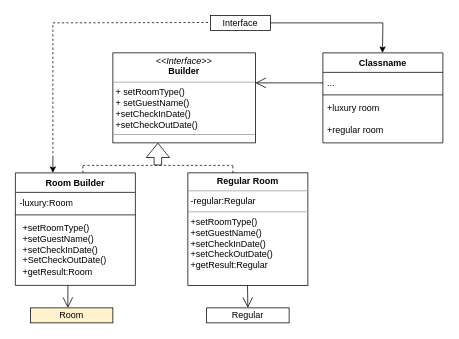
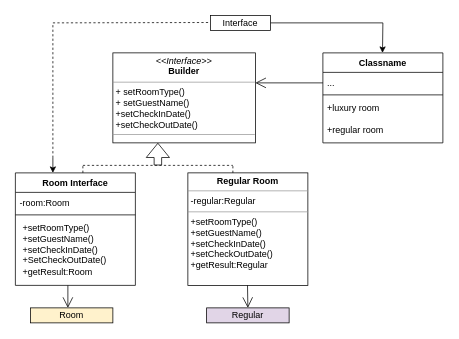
  <mxCell id="0" />
  <mxCell id="1" parent="0" />
  <mxCell id="2" value="Classname" style="swimlane;fontStyle=1;align=center;verticalAlign=top;childLayout=stackLayout;horizontal=1;startSize=26;horizontalStack=0;resizeParent=1;resizeParentMax=0;resizeLast=0;collapsible=1;marginBottom=0;whiteSpace=wrap;html=1;" vertex="1" parent="1"><mxGeometry x="430" y="70" width="160" height="120" as="geometry" /></mxCell>
  <mxCell id="3" value="..." style="text;strokeColor=none;fillColor=none;align=left;verticalAlign=top;spacingLeft=4;spacingRight=4;overflow=hidden;rotatable=0;points=[[0,0.5],[1,0.5]];portConstraint=eastwest;whiteSpace=wrap;html=1;" vertex="1" parent="2"><mxGeometry y="26" width="160" height="26" as="geometry" /></mxCell>
  <mxCell id="4" value="" style="line;strokeWidth=1;fillColor=none;align=left;verticalAlign=middle;spacingTop=-1;spacingLeft=3;spacingRight=3;rotatable=0;labelPosition=right;points=[];portConstraint=eastwest;strokeColor=inherit;" vertex="1" parent="2"><mxGeometry y="52" width="160" height="8" as="geometry" /></mxCell>
  <mxCell id="5" value="+luxury room&lt;br&gt;&lt;br&gt;+regular room" style="text;strokeColor=none;fillColor=none;align=left;verticalAlign=top;spacingLeft=4;spacingRight=4;overflow=hidden;rotatable=0;points=[[0,0.5],[1,0.5]];portConstraint=eastwest;whiteSpace=wrap;html=1;" vertex="1" parent="2"><mxGeometry y="60" width="160" height="60" as="geometry" /></mxCell>
  <mxCell id="6" value="" style="endArrow=classic;html=1;rounded=0;" edge="1" parent="1"><mxGeometry width="50" height="50" relative="1" as="geometry"><mxPoint x="510" y="30" as="sourcePoint" /><mxPoint x="509.5" y="70" as="targetPoint" /></mxGeometry></mxCell>
  <mxCell id="7" value="" style="endArrow=none;html=1;rounded=0;" edge="1" parent="1" target="8"><mxGeometry width="50" height="50" relative="1" as="geometry"><mxPoint x="510" y="30" as="sourcePoint" /><mxPoint x="510" y="30" as="targetPoint" /></mxGeometry></mxCell>
  <mxCell id="8" value="Interface" style="rounded=0;whiteSpace=wrap;html=1;" vertex="1" parent="1"><mxGeometry x="280" y="20" width="80" height="20" as="geometry" /></mxCell>
  <mxCell id="9" value="" style="endArrow=none;dashed=1;html=1;rounded=0;" edge="1" parent="1"><mxGeometry width="50" height="50" relative="1" as="geometry"><mxPoint x="70" y="30" as="sourcePoint" /><mxPoint x="280" y="29.5" as="targetPoint" /></mxGeometry></mxCell>
  <mxCell id="10" value="&lt;p style=&quot;margin:0px;margin-top:4px;text-align:center;&quot;&gt;&lt;i&gt;&amp;lt;&amp;lt;Interface&amp;gt;&amp;gt;&lt;/i&gt;&lt;br&gt;&lt;b&gt;Builder&lt;/b&gt;&lt;/p&gt;&lt;hr size=&quot;1&quot;&gt;&lt;p style=&quot;margin:0px;margin-left:4px;&quot;&gt;+ setRoomType()&lt;/p&gt;&lt;p style=&quot;margin:0px;margin-left:4px;&quot;&gt;+ setGuestName()&amp;nbsp;&lt;/p&gt;&lt;p style=&quot;margin:0px;margin-left:4px;&quot;&gt;+setCheckInDate()&lt;/p&gt;&lt;p style=&quot;margin:0px;margin-left:4px;&quot;&gt;+setCheckOutDate()&lt;/p&gt;&lt;hr size=&quot;1&quot;&gt;&lt;p style=&quot;margin:0px;margin-left:4px;&quot;&gt;&lt;br&gt;&lt;/p&gt;" style="verticalAlign=top;align=left;overflow=fill;fontSize=12;fontFamily=Helvetica;html=1;whiteSpace=wrap;" vertex="1" parent="1"><mxGeometry x="150" y="70" width="190" height="120" as="geometry" /></mxCell>
  <mxCell id="11" value="" style="endArrow=open;endFill=1;endSize=12;html=1;rounded=0;" edge="1" parent="1"><mxGeometry width="160" relative="1" as="geometry"><mxPoint x="430" y="110" as="sourcePoint" /><mxPoint x="340" y="110" as="targetPoint" /></mxGeometry></mxCell>
- <mxCell id="12" value="Room Builder" style="swimlane;fontStyle=1;align=center;verticalAlign=top;childLayout=stackLayout;horizontal=1;startSize=26;horizontalStack=0;resizeParent=1;resizeParentMax=0;resizeLast=0;collapsible=1;marginBottom=0;whiteSpace=wrap;html=1;" vertex="1" parent="1"><mxGeometry x="20" y="230" width="160" height="150" as="geometry" /></mxCell>
- <mxCell id="13" value="-luxury:Room" style="text;strokeColor=none;fillColor=none;align=left;verticalAlign=top;spacingLeft=4;spacingRight=4;overflow=hidden;rotatable=0;points=[[0,0.5],[1,0.5]];portConstraint=eastwest;whiteSpace=wrap;html=1;" vertex="1" parent="12"><mxGeometry y="26" width="160" height="26" as="geometry" /></mxCell>
+ <mxCell id="12" value="Room Interface" style="swimlane;fontStyle=1;align=center;verticalAlign=top;childLayout=stackLayout;horizontal=1;startSize=26;horizontalStack=0;resizeParent=1;resizeParentMax=0;resizeLast=0;collapsible=1;marginBottom=0;whiteSpace=wrap;html=1;" vertex="1" parent="1"><mxGeometry x="20" y="230" width="160" height="150" as="geometry" /></mxCell>
+ <mxCell id="13" value="-room:Room" style="text;strokeColor=none;fillColor=none;align=left;verticalAlign=top;spacingLeft=4;spacingRight=4;overflow=hidden;rotatable=0;points=[[0,0.5],[1,0.5]];portConstraint=eastwest;whiteSpace=wrap;html=1;" vertex="1" parent="12"><mxGeometry y="26" width="160" height="26" as="geometry" /></mxCell>
  <mxCell id="14" value="" style="line;strokeWidth=1;fillColor=none;align=left;verticalAlign=middle;spacingTop=-1;spacingLeft=3;spacingRight=3;rotatable=0;labelPosition=right;points=[];portConstraint=eastwest;strokeColor=inherit;" vertex="1" parent="12"><mxGeometry y="52" width="160" height="8" as="geometry" /></mxCell>
  <mxCell id="15" value="&lt;p style=&quot;border-color: var(--border-color); margin: 0px 0px 0px 4px;&quot;&gt;+setRoomType()&lt;/p&gt;&lt;p style=&quot;border-color: var(--border-color); margin: 0px 0px 0px 4px;&quot;&gt;+setGuestName()&lt;/p&gt;&lt;p style=&quot;border-color: var(--border-color); margin: 0px 0px 0px 4px;&quot;&gt;+setCheckInDate()&lt;/p&gt;&lt;p style=&quot;border-color: var(--border-color); margin: 0px 0px 0px 4px;&quot;&gt;+SetCheckOutDate()&lt;/p&gt;&lt;p style=&quot;border-color: var(--border-color); margin: 0px 0px 0px 4px;&quot;&gt;+getResult:Room&lt;/p&gt;&lt;p style=&quot;border-color: var(--border-color); margin: 0px 0px 0px 4px;&quot;&gt;&lt;br&gt;&lt;/p&gt;" style="text;strokeColor=none;fillColor=none;align=left;verticalAlign=top;spacingLeft=4;spacingRight=4;overflow=hidden;rotatable=0;points=[[0,0.5],[1,0.5]];portConstraint=eastwest;whiteSpace=wrap;html=1;" vertex="1" parent="12"><mxGeometry y="60" width="160" height="90" as="geometry" /></mxCell>
  <mxCell id="16" value="" style="endArrow=open;endFill=1;endSize=12;html=1;rounded=0;" edge="1" parent="1"><mxGeometry width="160" relative="1" as="geometry"><mxPoint x="90" y="380" as="sourcePoint" /><mxPoint x="90" y="410" as="targetPoint" /></mxGeometry></mxCell>
  <mxCell id="17" value="Room" style="html=1;whiteSpace=wrap;fillColor=#fff2cc;" vertex="1" parent="1"><mxGeometry x="40" y="410" width="110" height="20" as="geometry" /></mxCell>
  <mxCell id="18" value="&lt;p style=&quot;margin:0px;margin-top:4px;text-align:center;&quot;&gt;&lt;b&gt;Regular Room&lt;/b&gt;&lt;/p&gt;&lt;hr size=&quot;1&quot;&gt;&lt;p style=&quot;margin:0px;margin-left:4px;&quot;&gt;-regular:Regular&lt;/p&gt;&lt;hr size=&quot;1&quot;&gt;&lt;p style=&quot;margin:0px;margin-left:4px;&quot;&gt;+setRoomType()&lt;/p&gt;&lt;p style=&quot;margin:0px;margin-left:4px;&quot;&gt;+setGuestName()&lt;/p&gt;&lt;p style=&quot;margin:0px;margin-left:4px;&quot;&gt;+setCheckInDate()&lt;/p&gt;&lt;p style=&quot;margin:0px;margin-left:4px;&quot;&gt;+setCheckOutDate()&lt;/p&gt;&lt;p style=&quot;margin:0px;margin-left:4px;&quot;&gt;+getResult:Regular&lt;/p&gt;" style="verticalAlign=top;align=left;overflow=fill;fontSize=12;fontFamily=Helvetica;html=1;whiteSpace=wrap;" vertex="1" parent="1"><mxGeometry x="250" y="230" width="160" height="150" as="geometry" /></mxCell>
  <mxCell id="19" value="" style="endArrow=open;endFill=1;endSize=12;html=1;rounded=0;" edge="1" parent="1"><mxGeometry width="160" relative="1" as="geometry"><mxPoint x="329.5" y="380" as="sourcePoint" /><mxPoint x="330" y="410" as="targetPoint" /></mxGeometry></mxCell>
- <mxCell id="20" value="Regular" style="html=1;whiteSpace=wrap;" vertex="1" parent="1"><mxGeometry x="275" y="410" width="110" height="20" as="geometry" /></mxCell>
+ <mxCell id="20" value="Regular" style="html=1;whiteSpace=wrap;fillColor=#e1d5e7;" vertex="1" parent="1"><mxGeometry x="275" y="410" width="110" height="20" as="geometry" /></mxCell>
  <mxCell id="21" value="" style="endArrow=none;dashed=1;html=1;rounded=0;" edge="1" parent="1"><mxGeometry width="50" height="50" relative="1" as="geometry"><mxPoint x="70" y="210" as="sourcePoint" /><mxPoint x="70" y="30" as="targetPoint" /></mxGeometry></mxCell>
  <mxCell id="22" value="" style="endArrow=classic;html=1;rounded=0;" edge="1" parent="1"><mxGeometry width="50" height="50" relative="1" as="geometry"><mxPoint x="70" y="210" as="sourcePoint" /><mxPoint x="70" y="230" as="targetPoint" /></mxGeometry></mxCell>
  <mxCell id="23" value="" style="endArrow=none;dashed=1;html=1;rounded=0;" edge="1" parent="1"><mxGeometry width="50" height="50" relative="1" as="geometry"><mxPoint x="110" y="230" as="sourcePoint" /><mxPoint x="110" y="220" as="targetPoint" /></mxGeometry></mxCell>
  <mxCell id="24" value="" style="endArrow=none;dashed=1;html=1;rounded=0;" edge="1" parent="1"><mxGeometry width="50" height="50" relative="1" as="geometry"><mxPoint x="310" y="230" as="sourcePoint" /><mxPoint x="310" y="220" as="targetPoint" /></mxGeometry></mxCell>
  <mxCell id="25" value="" style="endArrow=none;dashed=1;html=1;rounded=0;" edge="1" parent="1"><mxGeometry width="50" height="50" relative="1" as="geometry"><mxPoint x="110" y="220" as="sourcePoint" /><mxPoint x="310" y="220" as="targetPoint" /></mxGeometry></mxCell>
  <mxCell id="26" value="" style="shape=flexArrow;endArrow=classic;html=1;rounded=0;" edge="1" parent="1"><mxGeometry width="50" height="50" relative="1" as="geometry"><mxPoint x="210" y="220" as="sourcePoint" /><mxPoint x="210" y="190" as="targetPoint" /></mxGeometry></mxCell>
